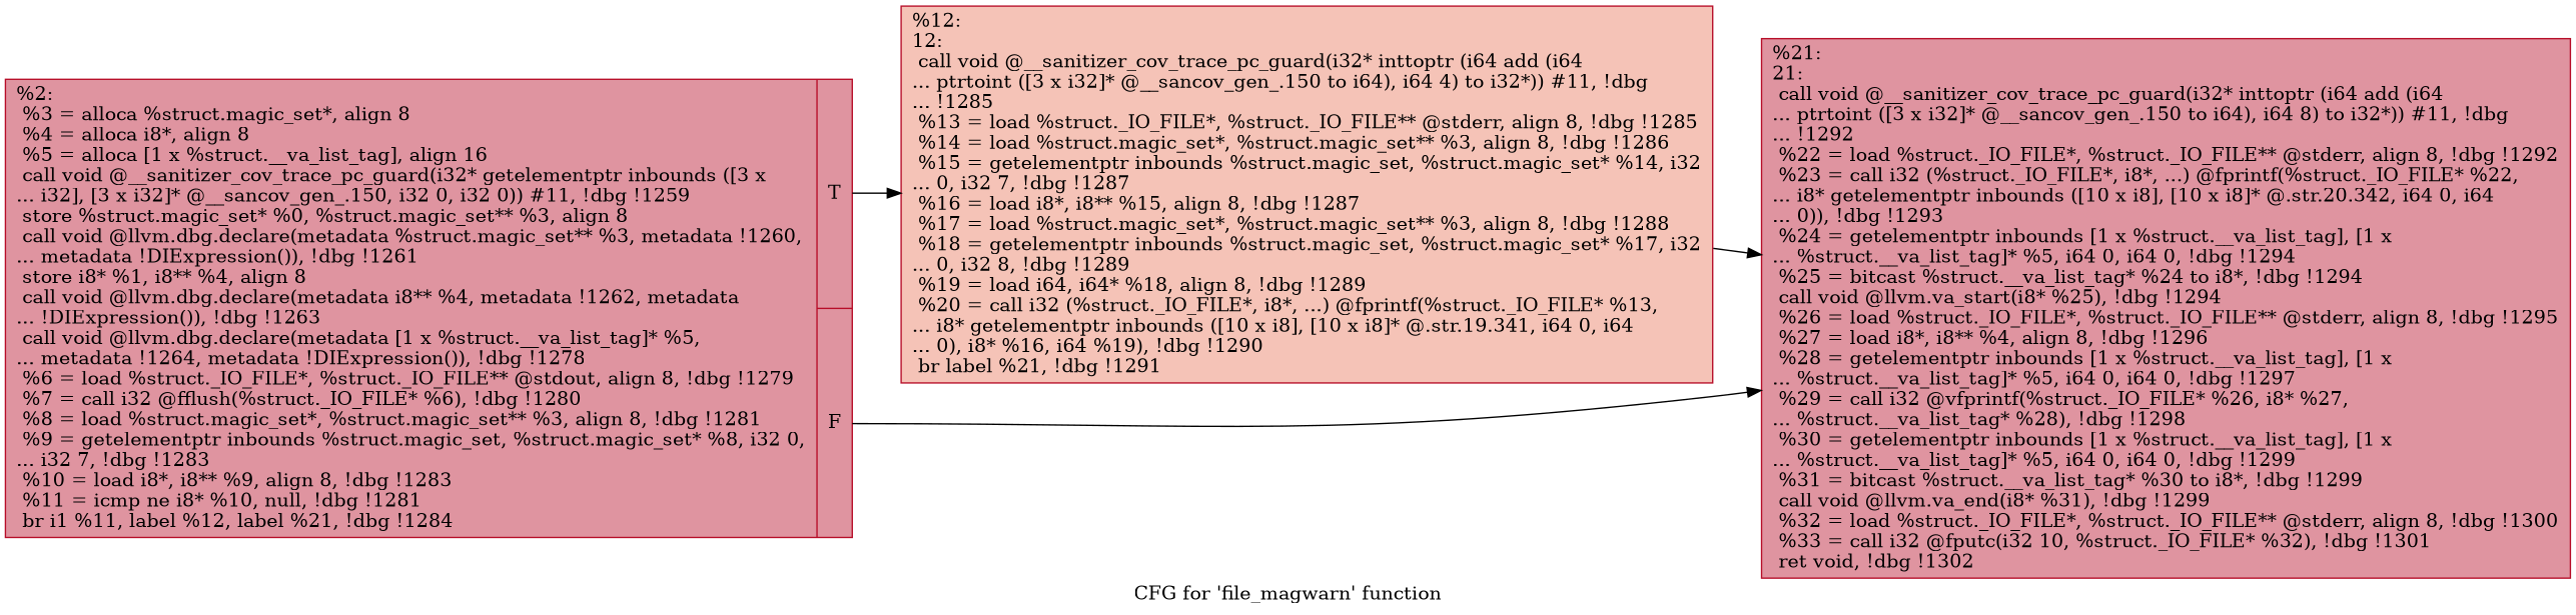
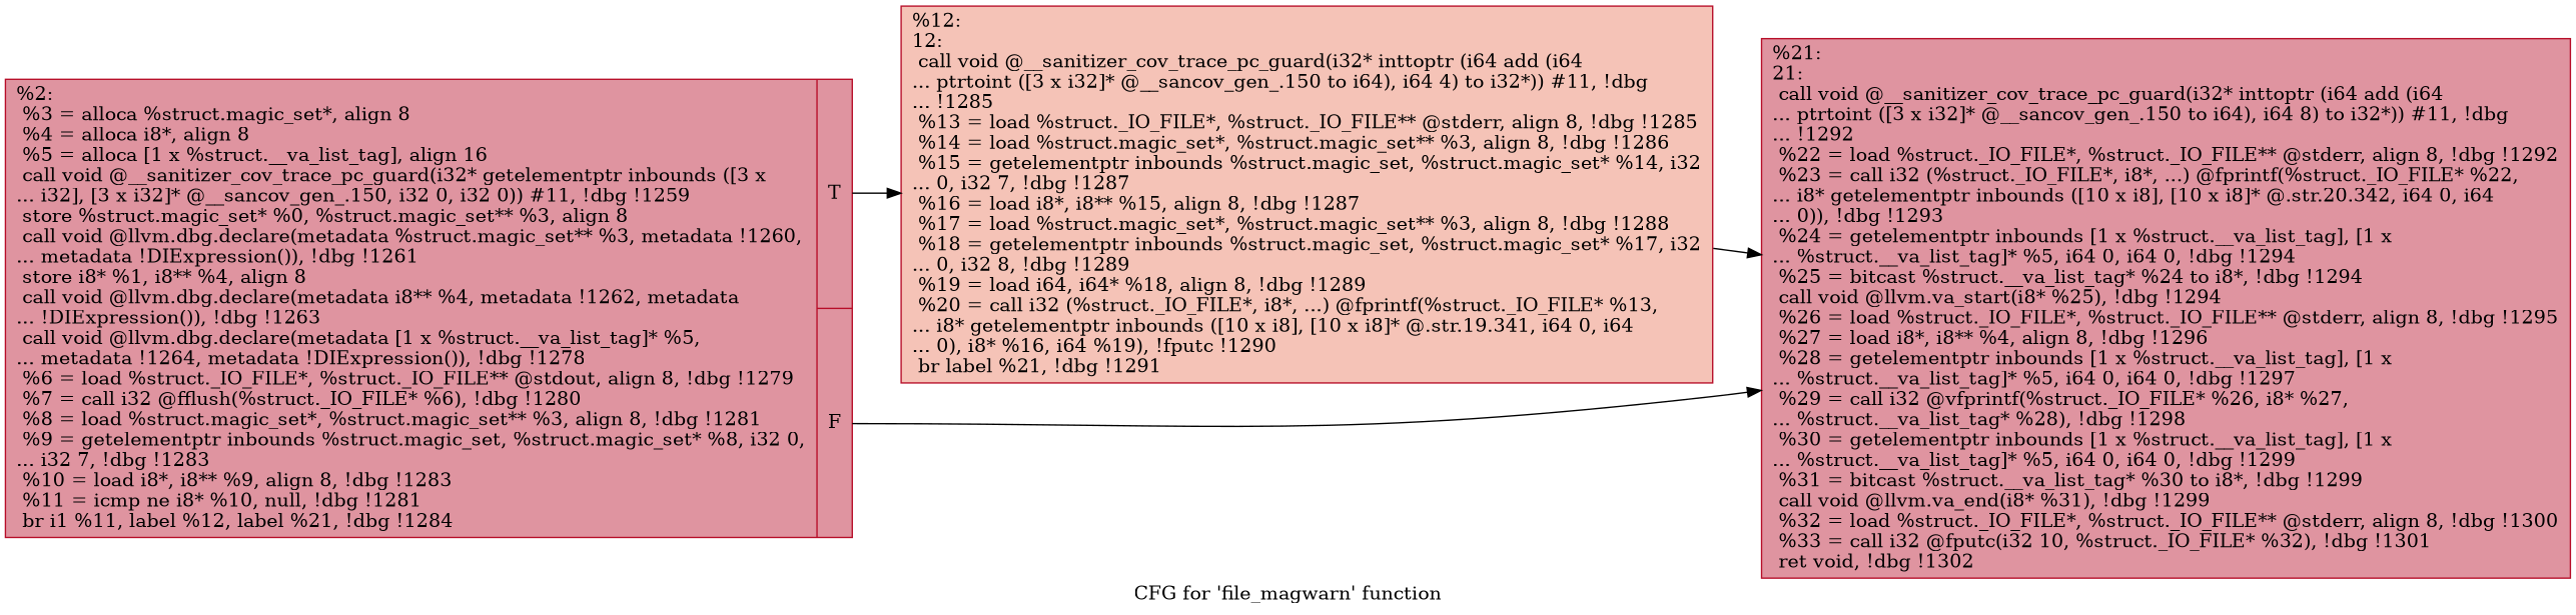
  digraph {
    label="CFG for 'file_magwarn' function"
    rankdir=LR
    fontname="DejaVu Serif"
    node [color="#b70d28ff" fillcolor="#b70d2870" shape=record style=filled fontname="DejaVu Serif"]
    edge [fontname="DejaVu Serif"]
    n1 [label="{%2:\l  %3 = alloca %struct.magic_set*, align 8\l  %4 = alloca i8*, align 8\l  %5 = alloca [1 x %struct.__va_list_tag], align 16\l  call void @__sanitizer_cov_trace_pc_guard(i32* getelementptr inbounds ([3 x\l... i32], [3 x i32]* @__sancov_gen_.150, i32 0, i32 0)) #11, !dbg !1259\l  store %struct.magic_set* %0, %struct.magic_set** %3, align 8\l  call void @llvm.dbg.declare(metadata %struct.magic_set** %3, metadata !1260,\l... metadata !DIExpression()), !dbg !1261\l  store i8* %1, i8** %4, align 8\l  call void @llvm.dbg.declare(metadata i8** %4, metadata !1262, metadata\l... !DIExpression()), !dbg !1263\l  call void @llvm.dbg.declare(metadata [1 x %struct.__va_list_tag]* %5,\l... metadata !1264, metadata !DIExpression()), !dbg !1278\l  %6 = load %struct._IO_FILE*, %struct._IO_FILE** @stdout, align 8, !dbg !1279\l  %7 = call i32 @fflush(%struct._IO_FILE* %6), !dbg !1280\l  %8 = load %struct.magic_set*, %struct.magic_set** %3, align 8, !dbg !1281\l  %9 = getelementptr inbounds %struct.magic_set, %struct.magic_set* %8, i32 0,\l... i32 7, !dbg !1283\l  %10 = load i8*, i8** %9, align 8, !dbg !1283\l  %11 = icmp ne i8* %10, null, !dbg !1281\l  br i1 %11, label %12, label %21, !dbg !1284\l|{<s0>T|<s1>F}}"]
-   n2 [fillcolor="#e8765c70" label="{%12:\l12:                                               \l  call void @__sanitizer_cov_trace_pc_guard(i32* inttoptr (i64 add (i64\l... ptrtoint ([3 x i32]* @__sancov_gen_.150 to i64), i64 4) to i32*)) #11, !dbg\l... !1285\l  %13 = load %struct._IO_FILE*, %struct._IO_FILE** @stderr, align 8, !dbg !1285\l  %14 = load %struct.magic_set*, %struct.magic_set** %3, align 8, !dbg !1286\l  %15 = getelementptr inbounds %struct.magic_set, %struct.magic_set* %14, i32\l... 0, i32 7, !dbg !1287\l  %16 = load i8*, i8** %15, align 8, !dbg !1287\l  %17 = load %struct.magic_set*, %struct.magic_set** %3, align 8, !dbg !1288\l  %18 = getelementptr inbounds %struct.magic_set, %struct.magic_set* %17, i32\l... 0, i32 8, !dbg !1289\l  %19 = load i64, i64* %18, align 8, !dbg !1289\l  %20 = call i32 (%struct._IO_FILE*, i8*, ...) @fprintf(%struct._IO_FILE* %13,\l... i8* getelementptr inbounds ([10 x i8], [10 x i8]* @.str.19.341, i64 0, i64\l... 0), i8* %16, i64 %19), !dbg !1290\l  br label %21, !dbg !1291\l}"]
+   n2 [fillcolor="#e8765c70" label="{%12:\l12:                                               \l  call void @__sanitizer_cov_trace_pc_guard(i32* inttoptr (i64 add (i64\l... ptrtoint ([3 x i32]* @__sancov_gen_.150 to i64), i64 4) to i32*)) #11, !dbg\l... !1285\l  %13 = load %struct._IO_FILE*, %struct._IO_FILE** @stderr, align 8, !dbg !1285\l  %14 = load %struct.magic_set*, %struct.magic_set** %3, align 8, !dbg !1286\l  %15 = getelementptr inbounds %struct.magic_set, %struct.magic_set* %14, i32\l... 0, i32 7, !dbg !1287\l  %16 = load i8*, i8** %15, align 8, !dbg !1287\l  %17 = load %struct.magic_set*, %struct.magic_set** %3, align 8, !dbg !1288\l  %18 = getelementptr inbounds %struct.magic_set, %struct.magic_set* %17, i32\l... 0, i32 8, !dbg !1289\l  %19 = load i64, i64* %18, align 8, !dbg !1289\l  %20 = call i32 (%struct._IO_FILE*, i8*, ...) @fprintf(%struct._IO_FILE* %13,\l... i8* getelementptr inbounds ([10 x i8], [10 x i8]* @.str.19.341, i64 0, i64\l... 0), i8* %16, i64 %19), !fputc !1290\l  br label %21, !dbg !1291\l}"]
    n3 [label="{%21:\l21:                                               \l  call void @__sanitizer_cov_trace_pc_guard(i32* inttoptr (i64 add (i64\l... ptrtoint ([3 x i32]* @__sancov_gen_.150 to i64), i64 8) to i32*)) #11, !dbg\l... !1292\l  %22 = load %struct._IO_FILE*, %struct._IO_FILE** @stderr, align 8, !dbg !1292\l  %23 = call i32 (%struct._IO_FILE*, i8*, ...) @fprintf(%struct._IO_FILE* %22,\l... i8* getelementptr inbounds ([10 x i8], [10 x i8]* @.str.20.342, i64 0, i64\l... 0)), !dbg !1293\l  %24 = getelementptr inbounds [1 x %struct.__va_list_tag], [1 x\l... %struct.__va_list_tag]* %5, i64 0, i64 0, !dbg !1294\l  %25 = bitcast %struct.__va_list_tag* %24 to i8*, !dbg !1294\l  call void @llvm.va_start(i8* %25), !dbg !1294\l  %26 = load %struct._IO_FILE*, %struct._IO_FILE** @stderr, align 8, !dbg !1295\l  %27 = load i8*, i8** %4, align 8, !dbg !1296\l  %28 = getelementptr inbounds [1 x %struct.__va_list_tag], [1 x\l... %struct.__va_list_tag]* %5, i64 0, i64 0, !dbg !1297\l  %29 = call i32 @vfprintf(%struct._IO_FILE* %26, i8* %27,\l... %struct.__va_list_tag* %28), !dbg !1298\l  %30 = getelementptr inbounds [1 x %struct.__va_list_tag], [1 x\l... %struct.__va_list_tag]* %5, i64 0, i64 0, !dbg !1299\l  %31 = bitcast %struct.__va_list_tag* %30 to i8*, !dbg !1299\l  call void @llvm.va_end(i8* %31), !dbg !1299\l  %32 = load %struct._IO_FILE*, %struct._IO_FILE** @stderr, align 8, !dbg !1300\l  %33 = call i32 @fputc(i32 10, %struct._IO_FILE* %32), !dbg !1301\l  ret void, !dbg !1302\l}"]
    n1 -> n2 [tailport=s0]
    n1 -> n3 [tailport=s1]
    n2 -> n3
  }
